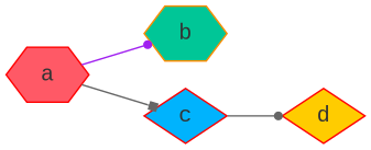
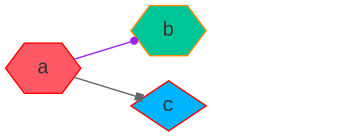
  digraph {
    rankdir=LR
    fontname="Liberation Mono"
    node [color=red fontcolor="#333333" fontname="Liberation Mono" shape=hexagon style=filled]
    edge [arrowsize=0.6 color=gray40 arrowhead=dot fontname="Liberation Mono"]
    n1 [fillcolor="#ff5966" label=a]
    n2 [color=darkorange fillcolor="#00c697" label=b]
    n3 [fillcolor="#00b3fd" label=c shape=diamond]
-   n4 [fillcolor="#ffcc00" label=d shape=diamond]
    n1 -> n2 [color=purple]
    n1 -> n3 [arrowhead=box]
-   n3 -> n4
  }
